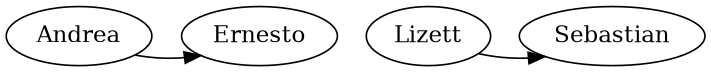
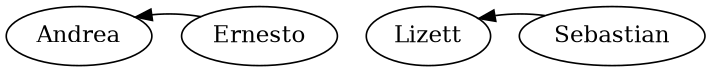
  digraph {
    edge [constraint=false]
    n1 [label=Andrea]
    n2 [label=Ernesto]
    n3 [label=Lizett]
    n4 [label=Sebastian]
-   n1 -> n2
-   n3 -> n4
+   n2 -> n1
+   n4 -> n3
  }
